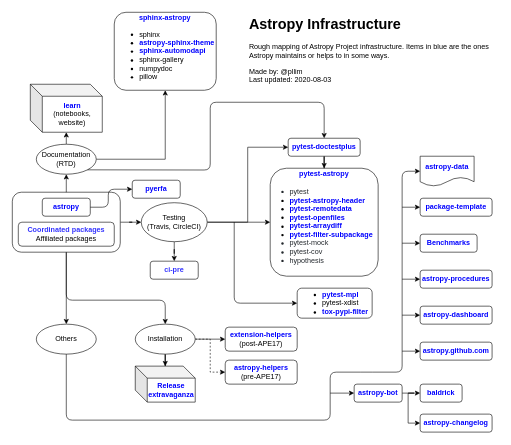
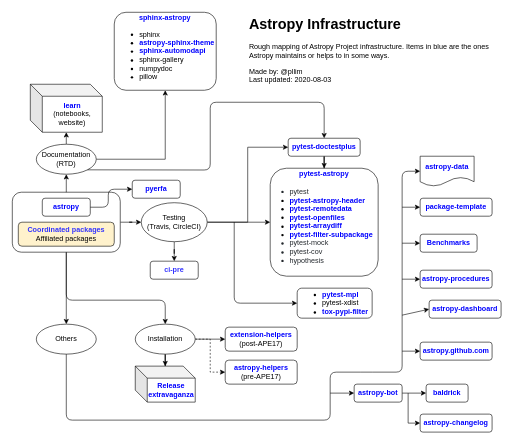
  <mxCell id="0" />
  <mxCell id="1" parent="0" />
  <mxCell id="2" value="" style="edgeStyle=orthogonalEdgeStyle;rounded=0;orthogonalLoop=1;jettySize=auto;html=1;" parent="1" source="4" target="9" edge="1"><mxGeometry relative="1" as="geometry" /></mxCell>
  <mxCell id="3" value="" style="edgeStyle=orthogonalEdgeStyle;rounded=0;orthogonalLoop=1;jettySize=auto;html=1;" parent="1" source="4" target="13" edge="1"><mxGeometry relative="1" as="geometry" /></mxCell>
  <mxCell id="4" value="" style="rounded=1;whiteSpace=wrap;html=1;" parent="1" vertex="1"><mxGeometry x="20" y="320" width="180" height="100" as="geometry" /></mxCell>
- <mxCell id="5" value="&lt;b&gt;&lt;font color=&quot;#3333ff&quot;&gt;Coordinated packages&lt;/font&gt;&lt;/b&gt;&lt;br&gt;Affiliated packages" style="rounded=1;whiteSpace=wrap;html=1;" parent="1" vertex="1"><mxGeometry x="30" y="370" width="160" height="40" as="geometry" /></mxCell>
+ <mxCell id="5" value="&lt;b&gt;&lt;font color=&quot;#3333ff&quot;&gt;Coordinated packages&lt;/font&gt;&lt;/b&gt;&lt;br&gt;Affiliated packages" style="rounded=1;whiteSpace=wrap;html=1;fillColor=#fff2cc;" parent="1" vertex="1"><mxGeometry x="30" y="370" width="160" height="40" as="geometry" /></mxCell>
  <mxCell id="6" value="" style="edgeStyle=orthogonalEdgeStyle;rounded=0;orthogonalLoop=1;jettySize=auto;html=1;" parent="1" source="9" target="16" edge="1"><mxGeometry relative="1" as="geometry" /></mxCell>
  <mxCell id="7" value="" style="edgeStyle=orthogonalEdgeStyle;rounded=0;orthogonalLoop=1;jettySize=auto;html=1;" parent="1" source="9" target="14" edge="1"><mxGeometry relative="1" as="geometry" /></mxCell>
  <mxCell id="8" value="" style="edgeStyle=orthogonalEdgeStyle;rounded=0;orthogonalLoop=1;jettySize=auto;html=1;entryX=0;entryY=0.5;entryDx=0;entryDy=0;" parent="1" source="9" target="18" edge="1"><mxGeometry relative="1" as="geometry" /></mxCell>
  <mxCell id="9" value="Testing&lt;br&gt;(Travis, CircleCI)" style="ellipse;whiteSpace=wrap;html=1;" parent="1" vertex="1"><mxGeometry x="235" y="337.5" width="110" height="65" as="geometry" /></mxCell>
  <mxCell id="10" value="" style="edgeStyle=orthogonalEdgeStyle;rounded=0;orthogonalLoop=1;jettySize=auto;html=1;" parent="1" source="12" edge="1"><mxGeometry relative="1" as="geometry"><mxPoint x="110" y="220" as="targetPoint" /></mxGeometry></mxCell>
  <mxCell id="11" value="" style="edgeStyle=orthogonalEdgeStyle;rounded=0;orthogonalLoop=1;jettySize=auto;html=1;entryX=0.5;entryY=1;entryDx=0;entryDy=0;" parent="1" source="12" target="15" edge="1"><mxGeometry relative="1" as="geometry" /></mxCell>
  <mxCell id="12" value="Documentation&lt;br&gt;(RTD)" style="ellipse;whiteSpace=wrap;html=1;" parent="1" vertex="1"><mxGeometry x="60" y="240" width="100" height="50" as="geometry" /></mxCell>
  <mxCell id="13" value="Others" style="ellipse;whiteSpace=wrap;html=1;" parent="1" vertex="1"><mxGeometry x="60" y="540" width="100" height="50" as="geometry" /></mxCell>
  <mxCell id="14" value="&lt;b&gt;&lt;font color=&quot;#3333ff&quot;&gt;ci-pre&lt;/font&gt;&lt;/b&gt;" style="rounded=1;whiteSpace=wrap;html=1;" parent="1" vertex="1"><mxGeometry x="250" y="435" width="80" height="30" as="geometry" /></mxCell>
  <mxCell id="15" value="&lt;div style=&quot;text-align: center&quot;&gt;&lt;b style=&quot;color: rgb(0 , 0 , 255)&quot;&gt;sphinx-astropy&lt;/b&gt;&lt;/div&gt;&lt;div&gt;&lt;ul&gt;&lt;li&gt;sphinx&lt;/li&gt;&lt;li&gt;&lt;b&gt;&lt;font color=&quot;#0000ff&quot;&gt;astropy-sphinx-theme&lt;/font&gt;&lt;/b&gt;&lt;/li&gt;&lt;li&gt;&lt;b&gt;&lt;font color=&quot;#0000ff&quot;&gt;sphinx-automodapi&lt;/font&gt;&lt;/b&gt;&lt;/li&gt;&lt;li&gt;sphinx-gallery&lt;/li&gt;&lt;li&gt;numpydoc&lt;/li&gt;&lt;li&gt;pillow&lt;/li&gt;&lt;/ul&gt;&lt;/div&gt;" style="rounded=1;whiteSpace=wrap;html=1;align=left;" parent="1" vertex="1"><mxGeometry x="190" y="20" width="170" height="130" as="geometry" /></mxCell>
  <mxCell id="16" value="&lt;div&gt;&lt;span&gt;&lt;b&gt;&lt;font color=&quot;#0000ff&quot;&gt;pytest-astropy&lt;/font&gt;&lt;/b&gt;&lt;/span&gt;&lt;/div&gt;&lt;div style=&quot;text-align: left&quot;&gt;&lt;span&gt;&lt;br&gt;&lt;/span&gt;&lt;/div&gt;&lt;ul style=&quot;box-sizing: border-box ; padding-left: 2em ; margin-top: 0px ; margin-bottom: 16px ; background-color: rgb(255 , 255 , 255)&quot;&gt;&lt;li style=&quot;color: rgb(36 , 41 , 46) ; text-align: left&quot;&gt;&lt;font style=&quot;font-size: 12px&quot;&gt;pytest&lt;/font&gt;&lt;/li&gt;&lt;li style=&quot;text-align: left&quot;&gt;&lt;font style=&quot;font-size: 12px&quot; color=&quot;#0000ff&quot;&gt;&lt;b&gt;pytest-astropy-header&lt;/b&gt;&lt;/font&gt;&lt;/li&gt;&lt;li style=&quot;text-align: left&quot;&gt;&lt;b&gt;&lt;font color=&quot;#0000ff&quot;&gt;pytest-remotedata&lt;/font&gt;&lt;/b&gt;&lt;/li&gt;&lt;li style=&quot;text-align: left&quot;&gt;&lt;b&gt;&lt;font color=&quot;#0000ff&quot;&gt;pytest-openfiles&lt;/font&gt;&lt;/b&gt;&lt;/li&gt;&lt;li style=&quot;text-align: left&quot;&gt;&lt;b&gt;&lt;font color=&quot;#0000ff&quot;&gt;pytest-arraydiff&lt;/font&gt;&lt;/b&gt;&lt;/li&gt;&lt;li style=&quot;text-align: left&quot;&gt;&lt;b&gt;&lt;font color=&quot;#0000ff&quot;&gt;pytest-filter-subpackage&lt;/font&gt;&lt;/b&gt;&lt;/li&gt;&lt;li style=&quot;color: rgb(36 , 41 , 46) ; text-align: left&quot;&gt;pytest-mock&lt;/li&gt;&lt;li style=&quot;color: rgb(36 , 41 , 46) ; text-align: left&quot;&gt;pytest-cov&lt;/li&gt;&lt;li style=&quot;color: rgb(36 , 41 , 46) ; text-align: left&quot;&gt;hypothesis&lt;/li&gt;&lt;/ul&gt;" style="rounded=1;whiteSpace=wrap;html=1;" parent="1" vertex="1"><mxGeometry x="450" y="280" width="180" height="180" as="geometry" /></mxCell>
  <mxCell id="17" value="" style="edgeStyle=orthogonalEdgeStyle;rounded=0;orthogonalLoop=1;jettySize=auto;html=1;" parent="1" source="18" target="16" edge="1"><mxGeometry relative="1" as="geometry" /></mxCell>
  <mxCell id="18" value="&lt;b&gt;&lt;font color=&quot;#0000ff&quot;&gt;pytest-doctestplus&lt;/font&gt;&lt;/b&gt;" style="rounded=1;whiteSpace=wrap;html=1;" parent="1" vertex="1"><mxGeometry x="480" y="230" width="120" height="30" as="geometry" /></mxCell>
  <mxCell id="19" value="" style="endArrow=classic;html=1;entryX=0.5;entryY=0;entryDx=0;entryDy=0;exitX=1;exitY=1;exitDx=0;exitDy=0;" parent="1" source="12" target="18" edge="1"><mxGeometry width="50" height="50" relative="1" as="geometry"><mxPoint x="160" y="270" as="sourcePoint" /><mxPoint x="200" y="270" as="targetPoint" /><Array as="points"><mxPoint x="350" y="283" /><mxPoint x="350" y="170" /><mxPoint x="540" y="170" /></Array></mxGeometry></mxCell>
  <mxCell id="20" value="" style="edgeStyle=orthogonalEdgeStyle;rounded=0;orthogonalLoop=1;jettySize=auto;html=1;" parent="1" source="22" target="23" edge="1"><mxGeometry relative="1" as="geometry" /></mxCell>
  <mxCell id="21" value="" style="edgeStyle=orthogonalEdgeStyle;rounded=0;orthogonalLoop=1;jettySize=auto;html=1;entryX=0;entryY=0.5;entryDx=0;entryDy=0;" parent="1" target="37" edge="1"><mxGeometry relative="1" as="geometry"><mxPoint x="680" y="655" as="sourcePoint" /><Array as="points"><mxPoint x="680" y="705" /></Array></mxGeometry></mxCell>
  <mxCell id="22" value="&lt;b&gt;&lt;font color=&quot;#0000ff&quot;&gt;astropy-bot&lt;/font&gt;&lt;/b&gt;" style="rounded=1;whiteSpace=wrap;html=1;" parent="1" vertex="1"><mxGeometry x="590" y="640" width="80" height="30" as="geometry" /></mxCell>
- <mxCell id="23" value="&lt;b&gt;&lt;font color=&quot;#0000ff&quot;&gt;baldrick&lt;/font&gt;&lt;/b&gt;" style="rounded=1;whiteSpace=wrap;html=1;" parent="1" vertex="1"><mxGeometry x="700" y="640" width="70" height="30" as="geometry" /></mxCell>
+ <mxCell id="23" value="&lt;b&gt;&lt;font color=&quot;#0000ff&quot;&gt;baldrick&lt;/font&gt;&lt;/b&gt;" style="rounded=1;whiteSpace=wrap;html=1;" parent="1" vertex="1"><mxGeometry x="710" y="640" width="70" height="30" as="geometry" /></mxCell>
  <mxCell id="24" value="&lt;b&gt;&lt;font color=&quot;#0000ff&quot;&gt;astropy-procedures&lt;/font&gt;&lt;/b&gt;" style="rounded=1;whiteSpace=wrap;html=1;" parent="1" vertex="1"><mxGeometry x="700" y="450" width="120" height="30" as="geometry" /></mxCell>
  <mxCell id="25" value="&lt;b&gt;&lt;font color=&quot;#0000ff&quot;&gt;pyerfa&lt;/font&gt;&lt;/b&gt;" style="rounded=1;whiteSpace=wrap;html=1;" parent="1" vertex="1"><mxGeometry x="220" y="300" width="80" height="30" as="geometry" /></mxCell>
  <mxCell id="26" value="" style="edgeStyle=orthogonalEdgeStyle;rounded=0;orthogonalLoop=1;jettySize=auto;html=1;entryX=0.5;entryY=1;entryDx=0;entryDy=0;" parent="1" target="12" edge="1"><mxGeometry relative="1" as="geometry"><mxPoint x="110" y="320" as="sourcePoint" /><mxPoint x="110" y="300" as="targetPoint" /></mxGeometry></mxCell>
  <mxCell id="27" value="&lt;b&gt;&lt;font color=&quot;#0000ff&quot;&gt;astropy&lt;/font&gt;&lt;/b&gt;" style="rounded=1;whiteSpace=wrap;html=1;" parent="1" vertex="1"><mxGeometry x="70" y="330" width="80" height="30" as="geometry" /></mxCell>
  <mxCell id="28" value="&lt;b&gt;&lt;font color=&quot;#0000ff&quot;&gt;package-template&lt;/font&gt;&lt;/b&gt;" style="rounded=1;whiteSpace=wrap;html=1;" parent="1" vertex="1"><mxGeometry x="700" y="330" width="120" height="30" as="geometry" /></mxCell>
  <mxCell id="29" value="" style="endArrow=classic;html=1;exitX=1;exitY=0.5;exitDx=0;exitDy=0;entryX=0;entryY=0.5;entryDx=0;entryDy=0;" parent="1" source="27" target="25" edge="1"><mxGeometry width="50" height="50" relative="1" as="geometry"><mxPoint x="160" y="370" as="sourcePoint" /><mxPoint x="210" y="320" as="targetPoint" /><Array as="points"><mxPoint x="180" y="345" /><mxPoint x="180" y="315" /></Array></mxGeometry></mxCell>
  <mxCell id="30" value="&lt;ul&gt;&lt;li&gt;&lt;b&gt;&lt;font color=&quot;#0000ff&quot;&gt;pytest-mpl&lt;/font&gt;&lt;/b&gt;&lt;/li&gt;&lt;li&gt;pytest-xdist&lt;/li&gt;&lt;li&gt;&lt;b&gt;&lt;font color=&quot;#0000ff&quot;&gt;tox-pypi-filter&lt;/font&gt;&lt;/b&gt;&lt;/li&gt;&lt;/ul&gt;" style="rounded=1;whiteSpace=wrap;html=1;align=left;" parent="1" vertex="1"><mxGeometry x="495" y="480" width="125" height="50" as="geometry" /></mxCell>
  <mxCell id="31" value="" style="endArrow=classic;html=1;entryX=0;entryY=0.5;entryDx=0;entryDy=0;" parent="1" target="30" edge="1"><mxGeometry width="50" height="50" relative="1" as="geometry"><mxPoint x="390" y="370" as="sourcePoint" /><mxPoint x="430" y="450" as="targetPoint" /><Array as="points"><mxPoint x="390" y="505" /></Array></mxGeometry></mxCell>
  <mxCell id="32" value="&lt;b&gt;&lt;font color=&quot;#0000ff&quot;&gt;astropy.github.com&lt;/font&gt;&lt;/b&gt;" style="rounded=1;whiteSpace=wrap;html=1;" parent="1" vertex="1"><mxGeometry x="700" y="570" width="120" height="30" as="geometry" /></mxCell>
  <mxCell id="33" value="&lt;b&gt;&lt;font color=&quot;#0000ff&quot;&gt;Benchmarks&lt;/font&gt;&lt;/b&gt;" style="rounded=1;whiteSpace=wrap;html=1;" parent="1" vertex="1"><mxGeometry x="700" y="390" width="95" height="30" as="geometry" /></mxCell>
  <mxCell id="34" value="&lt;b style=&quot;color: rgb(0 , 0 , 255)&quot;&gt;extension-helpers&lt;/b&gt;&lt;br&gt;(post-APE17)" style="rounded=1;whiteSpace=wrap;html=1;" parent="1" vertex="1"><mxGeometry x="375" y="545" width="120" height="40" as="geometry" /></mxCell>
  <mxCell id="35" value="&lt;b style=&quot;color: rgb(0 , 0 , 255)&quot;&gt;astropy-helpers&lt;/b&gt;&lt;br&gt;(pre-APE17)" style="rounded=1;whiteSpace=wrap;html=1;" parent="1" vertex="1"><mxGeometry x="375" y="600" width="120" height="40" as="geometry" /></mxCell>
- <mxCell id="36" value="&lt;b&gt;&lt;font color=&quot;#0000ff&quot;&gt;astropy-dashboard&lt;/font&gt;&lt;/b&gt;" style="rounded=1;whiteSpace=wrap;html=1;" parent="1" vertex="1"><mxGeometry x="700" y="510" width="120" height="30" as="geometry" /></mxCell>
+ <mxCell id="36" value="&lt;b&gt;&lt;font color=&quot;#0000ff&quot;&gt;astropy-dashboard&lt;/font&gt;&lt;/b&gt;" style="rounded=1;whiteSpace=wrap;html=1;" parent="1" vertex="1"><mxGeometry x="715" y="500" width="120" height="30" as="geometry" /></mxCell>
  <mxCell id="37" value="&lt;b&gt;&lt;font color=&quot;#0000ff&quot;&gt;astropy-changelog&lt;/font&gt;&lt;/b&gt;" style="rounded=1;whiteSpace=wrap;html=1;" parent="1" vertex="1"><mxGeometry x="700" y="690" width="120" height="30" as="geometry" /></mxCell>
  <mxCell id="38" value="&lt;b&gt;&lt;font color=&quot;#0000ff&quot;&gt;astropy-data&lt;/font&gt;&lt;/b&gt;" style="shape=document;whiteSpace=wrap;html=1;boundedLbl=1;" parent="1" vertex="1"><mxGeometry x="700" y="260" width="90" height="50" as="geometry" /></mxCell>
  <mxCell id="39" value="&lt;b&gt;&lt;font color=&quot;#0000ff&quot;&gt;learn&lt;/font&gt;&lt;/b&gt;&lt;br&gt;&lt;span&gt;(notebooks, website)&lt;/span&gt;" style="shape=cube;whiteSpace=wrap;html=1;boundedLbl=1;backgroundOutline=1;darkOpacity=0.05;darkOpacity2=0.1;" parent="1" vertex="1"><mxGeometry x="50" y="140" width="120" height="80" as="geometry" /></mxCell>
  <mxCell id="40" value="" style="edgeStyle=orthogonalEdgeStyle;rounded=0;orthogonalLoop=1;jettySize=auto;html=1;" parent="1" source="43" target="34" edge="1"><mxGeometry relative="1" as="geometry" /></mxCell>
  <mxCell id="41" value="" style="edgeStyle=orthogonalEdgeStyle;rounded=0;orthogonalLoop=1;jettySize=auto;html=1;entryX=0;entryY=0.5;entryDx=0;entryDy=0;dashed=1;" parent="1" source="43" target="35" edge="1"><mxGeometry relative="1" as="geometry" /></mxCell>
  <mxCell id="42" value="" style="edgeStyle=orthogonalEdgeStyle;rounded=0;orthogonalLoop=1;jettySize=auto;html=1;" parent="1" source="43" target="52" edge="1"><mxGeometry relative="1" as="geometry" /></mxCell>
  <mxCell id="43" value="Installation" style="ellipse;whiteSpace=wrap;html=1;" parent="1" vertex="1"><mxGeometry x="225" y="540" width="100" height="50" as="geometry" /></mxCell>
  <mxCell id="44" value="" style="endArrow=classic;html=1;entryX=0.5;entryY=0;entryDx=0;entryDy=0;" parent="1" target="43" edge="1"><mxGeometry width="50" height="50" relative="1" as="geometry"><mxPoint x="110" y="420" as="sourcePoint" /><mxPoint x="200" y="470" as="targetPoint" /><Array as="points"><mxPoint x="110" y="500" /><mxPoint x="275" y="500" /></Array></mxGeometry></mxCell>
  <mxCell id="45" value="" style="endArrow=classic;html=1;exitX=0.5;exitY=1;exitDx=0;exitDy=0;entryX=0;entryY=0.5;entryDx=0;entryDy=0;" parent="1" source="13" target="38" edge="1"><mxGeometry width="50" height="50" relative="1" as="geometry"><mxPoint x="80" y="640" as="sourcePoint" /><mxPoint x="130" y="590" as="targetPoint" /><Array as="points"><mxPoint x="110" y="700" /><mxPoint x="550" y="700" /><mxPoint x="550" y="620" /><mxPoint x="610" y="620" /><mxPoint x="670" y="620" /><mxPoint x="670" y="285" /></Array></mxGeometry></mxCell>
  <mxCell id="46" value="" style="endArrow=classic;html=1;entryX=0;entryY=0.5;entryDx=0;entryDy=0;" parent="1" target="28" edge="1"><mxGeometry width="50" height="50" relative="1" as="geometry"><mxPoint x="670" y="345" as="sourcePoint" /><mxPoint x="720" y="295" as="targetPoint" /></mxGeometry></mxCell>
  <mxCell id="47" value="" style="endArrow=classic;html=1;entryX=0;entryY=0.5;entryDx=0;entryDy=0;" parent="1" target="33" edge="1"><mxGeometry width="50" height="50" relative="1" as="geometry"><mxPoint x="670" y="405" as="sourcePoint" /><mxPoint x="629.289" y="405" as="targetPoint" /></mxGeometry></mxCell>
  <mxCell id="48" value="" style="endArrow=classic;html=1;entryX=0;entryY=0.5;entryDx=0;entryDy=0;" parent="1" target="24" edge="1"><mxGeometry width="50" height="50" relative="1" as="geometry"><mxPoint x="670" y="465" as="sourcePoint" /><mxPoint x="690" y="460" as="targetPoint" /></mxGeometry></mxCell>
  <mxCell id="49" value="" style="endArrow=classic;html=1;entryX=0;entryY=0.5;entryDx=0;entryDy=0;" parent="1" target="36" edge="1"><mxGeometry width="50" height="50" relative="1" as="geometry"><mxPoint x="670" y="525" as="sourcePoint" /><mxPoint x="710" y="510" as="targetPoint" /></mxGeometry></mxCell>
  <mxCell id="50" value="" style="endArrow=classic;html=1;entryX=0;entryY=0.5;entryDx=0;entryDy=0;" parent="1" target="32" edge="1"><mxGeometry width="50" height="50" relative="1" as="geometry"><mxPoint x="670" y="585" as="sourcePoint" /><mxPoint x="440" y="570" as="targetPoint" /></mxGeometry></mxCell>
  <mxCell id="51" value="" style="endArrow=classic;html=1;entryX=0;entryY=0.5;entryDx=0;entryDy=0;" parent="1" target="22" edge="1"><mxGeometry width="50" height="50" relative="1" as="geometry"><mxPoint x="550" y="655" as="sourcePoint" /><mxPoint x="630" y="740" as="targetPoint" /></mxGeometry></mxCell>
  <mxCell id="52" value="&lt;b&gt;&lt;font color=&quot;#0000ff&quot;&gt;Release&lt;br&gt;extravaganza&lt;/font&gt;&lt;/b&gt;" style="shape=cube;whiteSpace=wrap;html=1;boundedLbl=1;backgroundOutline=1;darkOpacity=0.05;darkOpacity2=0.1;" parent="1" vertex="1"><mxGeometry x="225" y="610" width="100" height="60" as="geometry" /></mxCell>
  <mxCell id="53" value="&lt;h1&gt;Astropy Infrastructure&lt;/h1&gt;&lt;p&gt;Rough mapping of Astropy Project infrastructure. Items in blue are the ones Astropy maintains or helps to in some ways.&lt;/p&gt;&lt;p&gt;Made by: @pllim&lt;br&gt;Last updated: 2020-08-03&lt;/p&gt;" style="text;html=1;strokeColor=none;fillColor=none;spacing=5;spacingTop=-20;whiteSpace=wrap;overflow=hidden;rounded=0;" parent="1" vertex="1"><mxGeometry x="410" y="20" width="420" height="130" as="geometry" /></mxCell>
